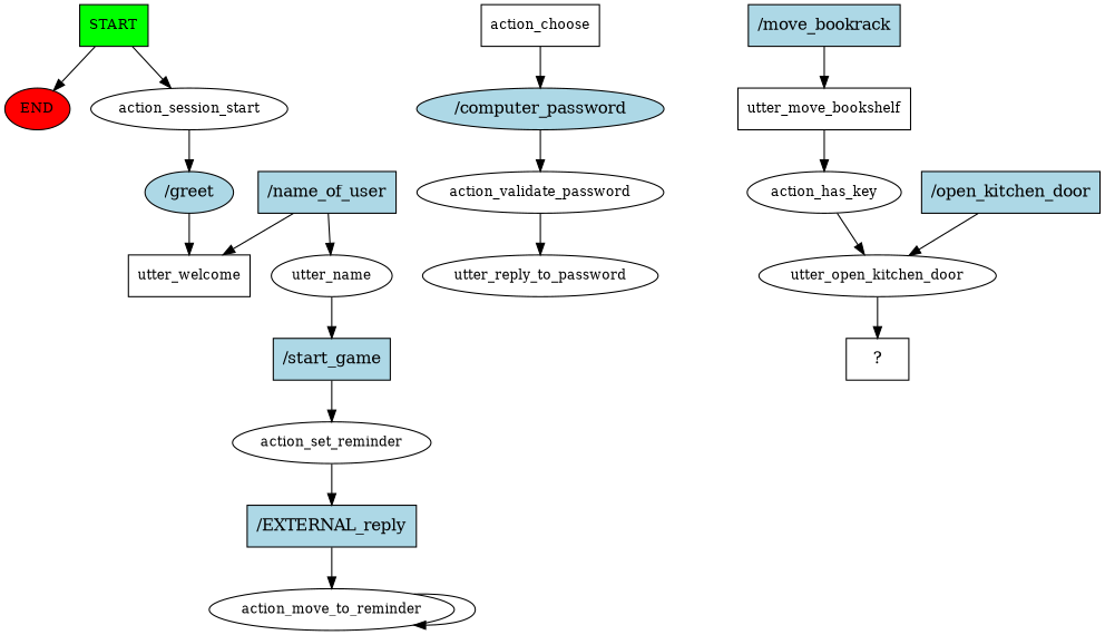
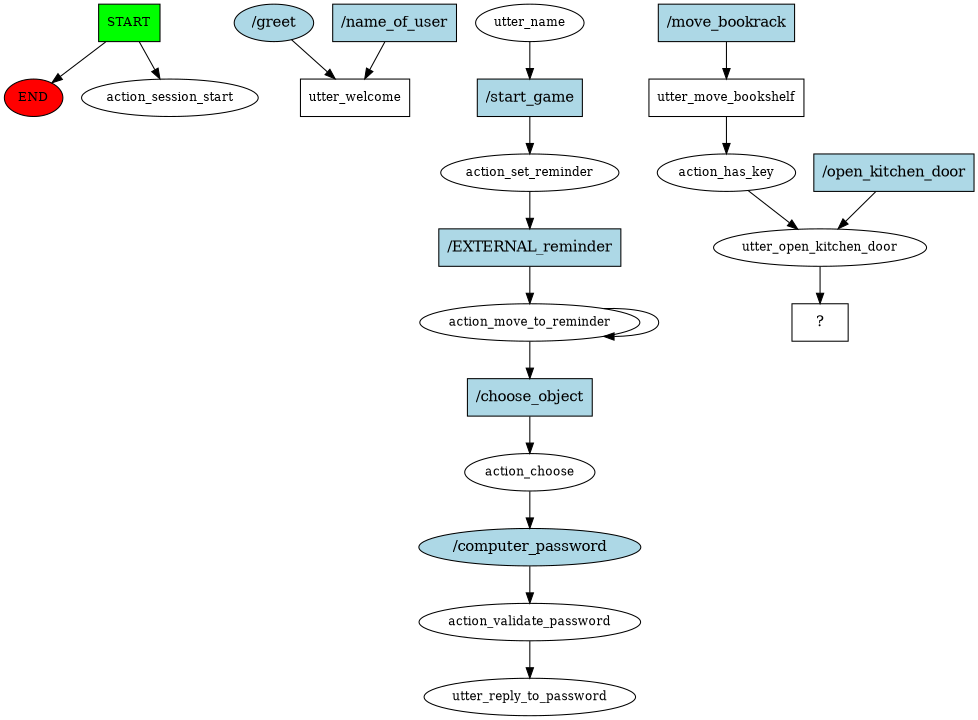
  digraph {
    node [fontsize=12]
    n1 [fillcolor=green label=START shape=box style=filled]
    n2 [fillcolor=red label=END style=filled]
    n3 [label=action_session_start]
    n4 [fillcolor=lightblue label="/greet" shape=ellipse style=filled fontsize=""]
    n5 [label=utter_welcome shape=box]
    n6 [fillcolor=lightblue label="/name_of_user" shape=rect style=filled fontsize=""]
    n7 [label=utter_name]
    n8 [fillcolor=lightblue label="/start_game" shape=rect style=filled fontsize=""]
    n9 [label=action_set_reminder]
-   n10 [fillcolor=lightblue label="/EXTERNAL_reply" shape=rect style=filled fontsize=""]
+   n10 [fillcolor=lightblue label="/EXTERNAL_reminder" shape=rect style=filled fontsize=""]
    n11 [label=action_move_to_reminder]
-   n13 [label=action_choose shape=box]
+   n12 [fillcolor=lightblue label="/choose_object" shape=rect style=filled fontsize=""]
+   n13 [label=action_choose]
    n14 [fillcolor=lightblue label="/computer_password" shape=ellipse style=filled fontsize=""]
    n15 [label=action_validate_password]
    n16 [label=utter_reply_to_password]
    n17 [fillcolor=lightblue label="/move_bookrack" shape=rect style=filled fontsize=""]
    n18 [label=utter_move_bookshelf shape=box]
    n19 [label=action_has_key]
    n20 [label=utter_open_kitchen_door]
    n21 [fillcolor=lightblue label="/open_kitchen_door" shape=rect style=filled fontsize=""]
    n22 [label="  ?  " shape=rect fontsize=""]
    n1 -> n2
    n1 -> n3
-   n3 -> n4
    n4 -> n5
    n6 -> n5
-   n6 -> n7
    n7 -> n8
    n8 -> n9
    n9 -> n10
    n10 -> n11
    n11 -> n11
+   n11 -> n12
+   n12 -> n13
    n13 -> n14
    n14 -> n15
    n15 -> n16
    n17 -> n18
    n18 -> n19
    n19 -> n20
    n20 -> n22
    n21 -> n20
  }
